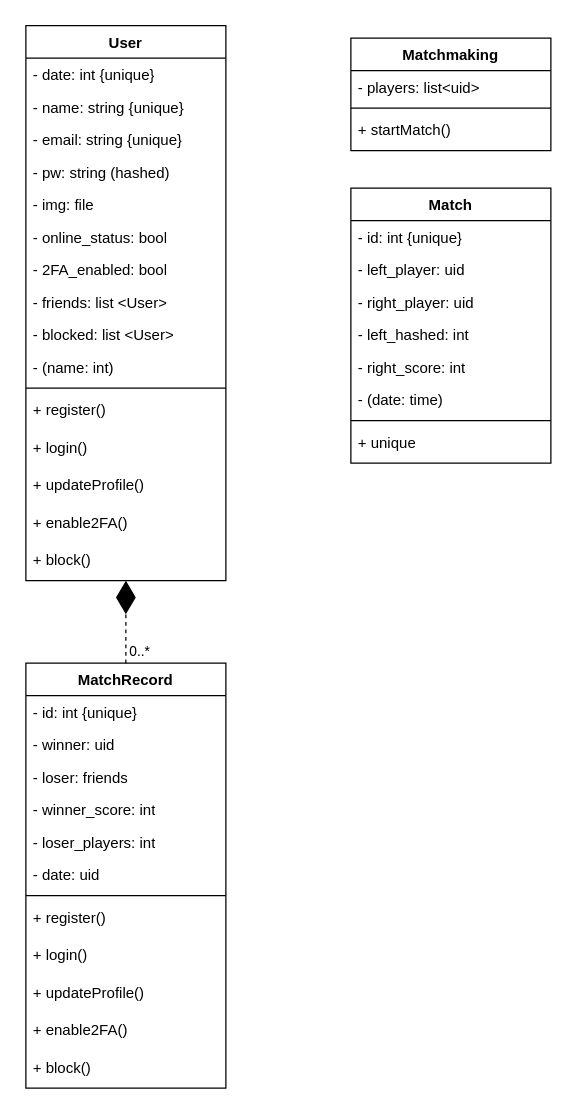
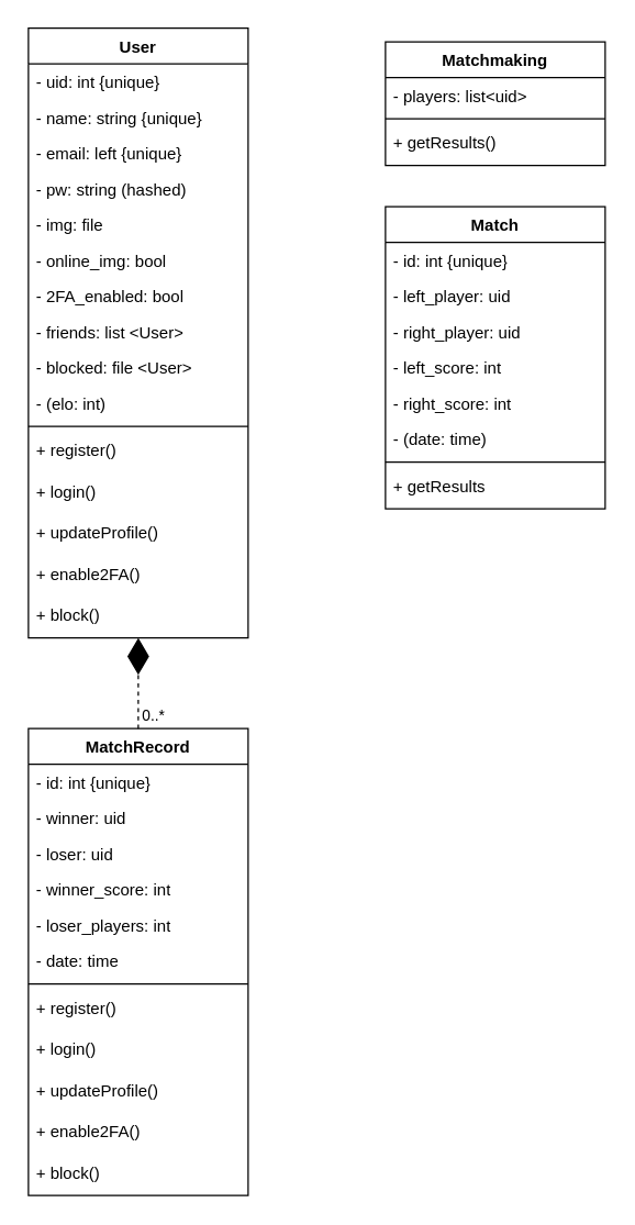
  <mxCell id="0" />
  <mxCell id="1" parent="0" />
  <mxCell id="2" value="User" style="swimlane;fontStyle=1;align=center;verticalAlign=top;childLayout=stackLayout;horizontal=1;startSize=26;horizontalStack=0;resizeParent=1;resizeParentMax=0;resizeLast=0;collapsible=1;marginBottom=0;whiteSpace=wrap;html=1;" parent="1" vertex="1"><mxGeometry x="20" y="20" width="160" height="444" as="geometry" /></mxCell>
- <mxCell id="3" value="- date: int {unique}" style="text;strokeColor=none;fillColor=none;align=left;verticalAlign=top;spacingLeft=4;spacingRight=4;overflow=hidden;rotatable=0;points=[[0,0.5],[1,0.5]];portConstraint=eastwest;whiteSpace=wrap;html=1;" parent="2" vertex="1"><mxGeometry y="26" width="160" height="26" as="geometry" /></mxCell>
+ <mxCell id="3" value="- uid: int {unique}" style="text;strokeColor=none;fillColor=none;align=left;verticalAlign=top;spacingLeft=4;spacingRight=4;overflow=hidden;rotatable=0;points=[[0,0.5],[1,0.5]];portConstraint=eastwest;whiteSpace=wrap;html=1;" parent="2" vertex="1"><mxGeometry y="26" width="160" height="26" as="geometry" /></mxCell>
  <mxCell id="4" value="&lt;div&gt;- name: string {unique}&lt;/div&gt;&amp;nbsp;" style="text;strokeColor=none;fillColor=none;align=left;verticalAlign=top;spacingLeft=4;spacingRight=4;overflow=hidden;rotatable=0;points=[[0,0.5],[1,0.5]];portConstraint=eastwest;whiteSpace=wrap;html=1;" parent="2" vertex="1"><mxGeometry y="52" width="160" height="26" as="geometry" /></mxCell>
- <mxCell id="5" value="&lt;div&gt;- email: string {unique}&lt;/div&gt;" style="text;strokeColor=none;fillColor=none;align=left;verticalAlign=top;spacingLeft=4;spacingRight=4;overflow=hidden;rotatable=0;points=[[0,0.5],[1,0.5]];portConstraint=eastwest;whiteSpace=wrap;html=1;" parent="2" vertex="1"><mxGeometry y="78" width="160" height="26" as="geometry" /></mxCell>
+ <mxCell id="5" value="&lt;div&gt;- email: left {unique}&lt;/div&gt;" style="text;strokeColor=none;fillColor=none;align=left;verticalAlign=top;spacingLeft=4;spacingRight=4;overflow=hidden;rotatable=0;points=[[0,0.5],[1,0.5]];portConstraint=eastwest;whiteSpace=wrap;html=1;" parent="2" vertex="1"><mxGeometry y="78" width="160" height="26" as="geometry" /></mxCell>
  <mxCell id="6" value="&lt;div&gt;- pw: string (hashed)&lt;br&gt;&lt;/div&gt;" style="text;strokeColor=none;fillColor=none;align=left;verticalAlign=top;spacingLeft=4;spacingRight=4;overflow=hidden;rotatable=0;points=[[0,0.5],[1,0.5]];portConstraint=eastwest;whiteSpace=wrap;html=1;" parent="2" vertex="1"><mxGeometry y="104" width="160" height="26" as="geometry" /></mxCell>
  <mxCell id="7" value="&lt;div&gt;- img: file&lt;br&gt;&lt;/div&gt;" style="text;strokeColor=none;fillColor=none;align=left;verticalAlign=top;spacingLeft=4;spacingRight=4;overflow=hidden;rotatable=0;points=[[0,0.5],[1,0.5]];portConstraint=eastwest;whiteSpace=wrap;html=1;" parent="2" vertex="1"><mxGeometry y="130" width="160" height="26" as="geometry" /></mxCell>
- <mxCell id="8" value="&lt;div&gt;- online_status: bool&lt;br&gt;&lt;/div&gt;" style="text;strokeColor=none;fillColor=none;align=left;verticalAlign=top;spacingLeft=4;spacingRight=4;overflow=hidden;rotatable=0;points=[[0,0.5],[1,0.5]];portConstraint=eastwest;whiteSpace=wrap;html=1;" parent="2" vertex="1"><mxGeometry y="156" width="160" height="26" as="geometry" /></mxCell>
+ <mxCell id="8" value="&lt;div&gt;- online_img: bool&lt;br&gt;&lt;/div&gt;" style="text;strokeColor=none;fillColor=none;align=left;verticalAlign=top;spacingLeft=4;spacingRight=4;overflow=hidden;rotatable=0;points=[[0,0.5],[1,0.5]];portConstraint=eastwest;whiteSpace=wrap;html=1;" parent="2" vertex="1"><mxGeometry y="156" width="160" height="26" as="geometry" /></mxCell>
  <mxCell id="9" value="&lt;div&gt;- 2FA_enabled: bool&lt;br&gt;&lt;/div&gt;" style="text;strokeColor=none;fillColor=none;align=left;verticalAlign=top;spacingLeft=4;spacingRight=4;overflow=hidden;rotatable=0;points=[[0,0.5],[1,0.5]];portConstraint=eastwest;whiteSpace=wrap;html=1;" parent="2" vertex="1"><mxGeometry y="182" width="160" height="26" as="geometry" /></mxCell>
  <mxCell id="10" value="&lt;div&gt;- friends: list &amp;lt;User&amp;gt;&lt;br&gt;&lt;/div&gt;" style="text;strokeColor=none;fillColor=none;align=left;verticalAlign=top;spacingLeft=4;spacingRight=4;overflow=hidden;rotatable=0;points=[[0,0.5],[1,0.5]];portConstraint=eastwest;whiteSpace=wrap;html=1;" parent="2" vertex="1"><mxGeometry y="208" width="160" height="26" as="geometry" /></mxCell>
- <mxCell id="11" value="&lt;div&gt;- blocked: list &amp;lt;User&amp;gt;&lt;br&gt;&lt;/div&gt;" style="text;strokeColor=none;fillColor=none;align=left;verticalAlign=top;spacingLeft=4;spacingRight=4;overflow=hidden;rotatable=0;points=[[0,0.5],[1,0.5]];portConstraint=eastwest;whiteSpace=wrap;html=1;" parent="2" vertex="1"><mxGeometry y="234" width="160" height="26" as="geometry" /></mxCell>
- <mxCell id="12" value="- (name: int)" style="text;strokeColor=none;fillColor=none;align=left;verticalAlign=top;spacingLeft=4;spacingRight=4;overflow=hidden;rotatable=0;points=[[0,0.5],[1,0.5]];portConstraint=eastwest;whiteSpace=wrap;html=1;" parent="2" vertex="1"><mxGeometry y="260" width="160" height="26" as="geometry" /></mxCell>
+ <mxCell id="11" value="&lt;div&gt;- blocked: file &amp;lt;User&amp;gt;&lt;br&gt;&lt;/div&gt;" style="text;strokeColor=none;fillColor=none;align=left;verticalAlign=top;spacingLeft=4;spacingRight=4;overflow=hidden;rotatable=0;points=[[0,0.5],[1,0.5]];portConstraint=eastwest;whiteSpace=wrap;html=1;" parent="2" vertex="1"><mxGeometry y="234" width="160" height="26" as="geometry" /></mxCell>
+ <mxCell id="12" value="- (elo: int)" style="text;strokeColor=none;fillColor=none;align=left;verticalAlign=top;spacingLeft=4;spacingRight=4;overflow=hidden;rotatable=0;points=[[0,0.5],[1,0.5]];portConstraint=eastwest;whiteSpace=wrap;html=1;" parent="2" vertex="1"><mxGeometry y="260" width="160" height="26" as="geometry" /></mxCell>
  <mxCell id="13" value="" style="line;strokeWidth=1;fillColor=none;align=left;verticalAlign=middle;spacingTop=-1;spacingLeft=3;spacingRight=3;rotatable=0;labelPosition=right;points=[];portConstraint=eastwest;strokeColor=inherit;" parent="2" vertex="1"><mxGeometry y="286" width="160" height="8" as="geometry" /></mxCell>
  <mxCell id="14" value="&lt;div&gt;+ register()&lt;/div&gt;" style="text;strokeColor=none;fillColor=none;align=left;verticalAlign=top;spacingLeft=4;spacingRight=4;overflow=hidden;rotatable=0;points=[[0,0.5],[1,0.5]];portConstraint=eastwest;whiteSpace=wrap;html=1;" parent="2" vertex="1"><mxGeometry y="294" width="160" height="30" as="geometry" /></mxCell>
  <mxCell id="15" value="&lt;div&gt;+ login()&lt;br&gt;&lt;/div&gt;" style="text;strokeColor=none;fillColor=none;align=left;verticalAlign=top;spacingLeft=4;spacingRight=4;overflow=hidden;rotatable=0;points=[[0,0.5],[1,0.5]];portConstraint=eastwest;whiteSpace=wrap;html=1;" parent="2" vertex="1"><mxGeometry y="324" width="160" height="30" as="geometry" /></mxCell>
  <mxCell id="16" value="+ updateProfile()" style="text;strokeColor=none;fillColor=none;align=left;verticalAlign=top;spacingLeft=4;spacingRight=4;overflow=hidden;rotatable=0;points=[[0,0.5],[1,0.5]];portConstraint=eastwest;whiteSpace=wrap;html=1;" parent="2" vertex="1"><mxGeometry y="354" width="160" height="30" as="geometry" /></mxCell>
  <mxCell id="17" value="+ enable2FA()" style="text;strokeColor=none;fillColor=none;align=left;verticalAlign=top;spacingLeft=4;spacingRight=4;overflow=hidden;rotatable=0;points=[[0,0.5],[1,0.5]];portConstraint=eastwest;whiteSpace=wrap;html=1;" parent="2" vertex="1"><mxGeometry y="384" width="160" height="30" as="geometry" /></mxCell>
  <mxCell id="18" value="+ block()" style="text;strokeColor=none;fillColor=none;align=left;verticalAlign=top;spacingLeft=4;spacingRight=4;overflow=hidden;rotatable=0;points=[[0,0.5],[1,0.5]];portConstraint=eastwest;whiteSpace=wrap;html=1;" parent="2" vertex="1"><mxGeometry y="414" width="160" height="30" as="geometry" /></mxCell>
  <mxCell id="19" value="MatchRecord" style="swimlane;fontStyle=1;align=center;verticalAlign=top;childLayout=stackLayout;horizontal=1;startSize=26;horizontalStack=0;resizeParent=1;resizeParentMax=0;resizeLast=0;collapsible=1;marginBottom=0;whiteSpace=wrap;html=1;" parent="1" vertex="1"><mxGeometry x="20" y="530" width="160" height="340" as="geometry" /></mxCell>
  <mxCell id="20" value="- id: int {unique}" style="text;strokeColor=none;fillColor=none;align=left;verticalAlign=top;spacingLeft=4;spacingRight=4;overflow=hidden;rotatable=0;points=[[0,0.5],[1,0.5]];portConstraint=eastwest;whiteSpace=wrap;html=1;" parent="19" vertex="1"><mxGeometry y="26" width="160" height="26" as="geometry" /></mxCell>
  <mxCell id="21" value="- winner: uid" style="text;strokeColor=none;fillColor=none;align=left;verticalAlign=top;spacingLeft=4;spacingRight=4;overflow=hidden;rotatable=0;points=[[0,0.5],[1,0.5]];portConstraint=eastwest;whiteSpace=wrap;html=1;" parent="19" vertex="1"><mxGeometry y="52" width="160" height="26" as="geometry" /></mxCell>
- <mxCell id="22" value="&lt;div&gt;- loser: friends&lt;br&gt;&lt;/div&gt;" style="text;strokeColor=none;fillColor=none;align=left;verticalAlign=top;spacingLeft=4;spacingRight=4;overflow=hidden;rotatable=0;points=[[0,0.5],[1,0.5]];portConstraint=eastwest;whiteSpace=wrap;html=1;" parent="19" vertex="1"><mxGeometry y="78" width="160" height="26" as="geometry" /></mxCell>
+ <mxCell id="22" value="&lt;div&gt;- loser: uid&lt;br&gt;&lt;/div&gt;" style="text;strokeColor=none;fillColor=none;align=left;verticalAlign=top;spacingLeft=4;spacingRight=4;overflow=hidden;rotatable=0;points=[[0,0.5],[1,0.5]];portConstraint=eastwest;whiteSpace=wrap;html=1;" parent="19" vertex="1"><mxGeometry y="78" width="160" height="26" as="geometry" /></mxCell>
  <mxCell id="23" value="&lt;div&gt;- winner_score: int&lt;br&gt;&lt;/div&gt;" style="text;strokeColor=none;fillColor=none;align=left;verticalAlign=top;spacingLeft=4;spacingRight=4;overflow=hidden;rotatable=0;points=[[0,0.5],[1,0.5]];portConstraint=eastwest;whiteSpace=wrap;html=1;" parent="19" vertex="1"><mxGeometry y="104" width="160" height="26" as="geometry" /></mxCell>
  <mxCell id="24" value="- loser_players: int" style="text;strokeColor=none;fillColor=none;align=left;verticalAlign=top;spacingLeft=4;spacingRight=4;overflow=hidden;rotatable=0;points=[[0,0.5],[1,0.5]];portConstraint=eastwest;whiteSpace=wrap;html=1;" parent="19" vertex="1"><mxGeometry y="130" width="160" height="26" as="geometry" /></mxCell>
- <mxCell id="25" value="&lt;div&gt;- date: uid&lt;/div&gt;" style="text;strokeColor=none;fillColor=none;align=left;verticalAlign=top;spacingLeft=4;spacingRight=4;overflow=hidden;rotatable=0;points=[[0,0.5],[1,0.5]];portConstraint=eastwest;whiteSpace=wrap;html=1;" parent="19" vertex="1"><mxGeometry y="156" width="160" height="26" as="geometry" /></mxCell>
+ <mxCell id="25" value="&lt;div&gt;- date: time&lt;/div&gt;" style="text;strokeColor=none;fillColor=none;align=left;verticalAlign=top;spacingLeft=4;spacingRight=4;overflow=hidden;rotatable=0;points=[[0,0.5],[1,0.5]];portConstraint=eastwest;whiteSpace=wrap;html=1;" parent="19" vertex="1"><mxGeometry y="156" width="160" height="26" as="geometry" /></mxCell>
  <mxCell id="26" value="" style="line;strokeWidth=1;fillColor=none;align=left;verticalAlign=middle;spacingTop=-1;spacingLeft=3;spacingRight=3;rotatable=0;labelPosition=right;points=[];portConstraint=eastwest;strokeColor=inherit;" parent="19" vertex="1"><mxGeometry y="182" width="160" height="8" as="geometry" /></mxCell>
  <mxCell id="27" value="&lt;div&gt;+ register()&lt;/div&gt;" style="text;strokeColor=none;fillColor=none;align=left;verticalAlign=top;spacingLeft=4;spacingRight=4;overflow=hidden;rotatable=0;points=[[0,0.5],[1,0.5]];portConstraint=eastwest;whiteSpace=wrap;html=1;" parent="19" vertex="1"><mxGeometry y="190" width="160" height="30" as="geometry" /></mxCell>
  <mxCell id="28" value="&lt;div&gt;+ login()&lt;br&gt;&lt;/div&gt;" style="text;strokeColor=none;fillColor=none;align=left;verticalAlign=top;spacingLeft=4;spacingRight=4;overflow=hidden;rotatable=0;points=[[0,0.5],[1,0.5]];portConstraint=eastwest;whiteSpace=wrap;html=1;" parent="19" vertex="1"><mxGeometry y="220" width="160" height="30" as="geometry" /></mxCell>
  <mxCell id="29" value="+ updateProfile()" style="text;strokeColor=none;fillColor=none;align=left;verticalAlign=top;spacingLeft=4;spacingRight=4;overflow=hidden;rotatable=0;points=[[0,0.5],[1,0.5]];portConstraint=eastwest;whiteSpace=wrap;html=1;" parent="19" vertex="1"><mxGeometry y="250" width="160" height="30" as="geometry" /></mxCell>
  <mxCell id="30" value="+ enable2FA()" style="text;strokeColor=none;fillColor=none;align=left;verticalAlign=top;spacingLeft=4;spacingRight=4;overflow=hidden;rotatable=0;points=[[0,0.5],[1,0.5]];portConstraint=eastwest;whiteSpace=wrap;html=1;" parent="19" vertex="1"><mxGeometry y="280" width="160" height="30" as="geometry" /></mxCell>
  <mxCell id="31" value="+ block()" style="text;strokeColor=none;fillColor=none;align=left;verticalAlign=top;spacingLeft=4;spacingRight=4;overflow=hidden;rotatable=0;points=[[0,0.5],[1,0.5]];portConstraint=eastwest;whiteSpace=wrap;html=1;" parent="19" vertex="1"><mxGeometry y="310" width="160" height="30" as="geometry" /></mxCell>
  <mxCell id="32" value="" style="endArrow=diamondThin;endFill=1;endSize=24;html=1;rounded=0;entryX=0.5;entryY=1;entryDx=0;entryDy=0;exitX=0.5;exitY=0;exitDx=0;exitDy=0;dashed=1;" parent="1" target="2" edge="1" source="19"><mxGeometry width="160" relative="1" as="geometry"><mxPoint x="100" y="520" as="sourcePoint" /><mxPoint x="340" y="250" as="targetPoint" /></mxGeometry></mxCell>
  <mxCell id="33" value="0..*" style="edgeLabel;html=1;align=center;verticalAlign=middle;resizable=0;points=[];" parent="32" vertex="1" connectable="0"><mxGeometry x="-0.457" y="-1" relative="1" as="geometry"><mxPoint x="9" y="8" as="offset" /></mxGeometry></mxCell>
  <mxCell id="34" value="Match" style="swimlane;fontStyle=1;align=center;verticalAlign=top;childLayout=stackLayout;horizontal=1;startSize=26;horizontalStack=0;resizeParent=1;resizeParentMax=0;resizeLast=0;collapsible=1;marginBottom=0;whiteSpace=wrap;html=1;" parent="1" vertex="1"><mxGeometry x="280" y="150" width="160" height="220" as="geometry" /></mxCell>
  <mxCell id="35" value="- id: int {unique}" style="text;strokeColor=none;fillColor=none;align=left;verticalAlign=top;spacingLeft=4;spacingRight=4;overflow=hidden;rotatable=0;points=[[0,0.5],[1,0.5]];portConstraint=eastwest;whiteSpace=wrap;html=1;" parent="34" vertex="1"><mxGeometry y="26" width="160" height="26" as="geometry" /></mxCell>
  <mxCell id="36" value="- left_player: uid" style="text;strokeColor=none;fillColor=none;align=left;verticalAlign=top;spacingLeft=4;spacingRight=4;overflow=hidden;rotatable=0;points=[[0,0.5],[1,0.5]];portConstraint=eastwest;whiteSpace=wrap;html=1;" parent="34" vertex="1"><mxGeometry y="52" width="160" height="26" as="geometry" /></mxCell>
  <mxCell id="37" value="&lt;div&gt;- right_player: uid&lt;br&gt;&lt;/div&gt;" style="text;strokeColor=none;fillColor=none;align=left;verticalAlign=top;spacingLeft=4;spacingRight=4;overflow=hidden;rotatable=0;points=[[0,0.5],[1,0.5]];portConstraint=eastwest;whiteSpace=wrap;html=1;" parent="34" vertex="1"><mxGeometry y="78" width="160" height="26" as="geometry" /></mxCell>
- <mxCell id="38" value="&lt;div&gt;- left_hashed: int&lt;br&gt;&lt;/div&gt;" style="text;strokeColor=none;fillColor=none;align=left;verticalAlign=top;spacingLeft=4;spacingRight=4;overflow=hidden;rotatable=0;points=[[0,0.5],[1,0.5]];portConstraint=eastwest;whiteSpace=wrap;html=1;" parent="34" vertex="1"><mxGeometry y="104" width="160" height="26" as="geometry" /></mxCell>
+ <mxCell id="38" value="&lt;div&gt;- left_score: int&lt;br&gt;&lt;/div&gt;" style="text;strokeColor=none;fillColor=none;align=left;verticalAlign=top;spacingLeft=4;spacingRight=4;overflow=hidden;rotatable=0;points=[[0,0.5],[1,0.5]];portConstraint=eastwest;whiteSpace=wrap;html=1;" parent="34" vertex="1"><mxGeometry y="104" width="160" height="26" as="geometry" /></mxCell>
  <mxCell id="39" value="- right_score: int" style="text;strokeColor=none;fillColor=none;align=left;verticalAlign=top;spacingLeft=4;spacingRight=4;overflow=hidden;rotatable=0;points=[[0,0.5],[1,0.5]];portConstraint=eastwest;whiteSpace=wrap;html=1;" parent="34" vertex="1"><mxGeometry y="130" width="160" height="26" as="geometry" /></mxCell>
  <mxCell id="40" value="&lt;div&gt;- (date: time)&lt;br&gt;&lt;/div&gt;" style="text;strokeColor=none;fillColor=none;align=left;verticalAlign=top;spacingLeft=4;spacingRight=4;overflow=hidden;rotatable=0;points=[[0,0.5],[1,0.5]];portConstraint=eastwest;whiteSpace=wrap;html=1;" parent="34" vertex="1"><mxGeometry y="156" width="160" height="26" as="geometry" /></mxCell>
  <mxCell id="41" value="" style="line;strokeWidth=1;fillColor=none;align=left;verticalAlign=middle;spacingTop=-1;spacingLeft=3;spacingRight=3;rotatable=0;labelPosition=right;points=[];portConstraint=eastwest;strokeColor=inherit;" parent="34" vertex="1"><mxGeometry y="182" width="160" height="8" as="geometry" /></mxCell>
- <mxCell id="42" value="&lt;div&gt;+ unique&lt;br&gt;&lt;/div&gt;" style="text;strokeColor=none;fillColor=none;align=left;verticalAlign=top;spacingLeft=4;spacingRight=4;overflow=hidden;rotatable=0;points=[[0,0.5],[1,0.5]];portConstraint=eastwest;whiteSpace=wrap;html=1;" parent="34" vertex="1"><mxGeometry y="190" width="160" height="30" as="geometry" /></mxCell>
+ <mxCell id="42" value="&lt;div&gt;+ getResults&lt;br&gt;&lt;/div&gt;" style="text;strokeColor=none;fillColor=none;align=left;verticalAlign=top;spacingLeft=4;spacingRight=4;overflow=hidden;rotatable=0;points=[[0,0.5],[1,0.5]];portConstraint=eastwest;whiteSpace=wrap;html=1;" parent="34" vertex="1"><mxGeometry y="190" width="160" height="30" as="geometry" /></mxCell>
  <mxCell id="43" value="Matchmaking" style="swimlane;fontStyle=1;align=center;verticalAlign=top;childLayout=stackLayout;horizontal=1;startSize=26;horizontalStack=0;resizeParent=1;resizeParentMax=0;resizeLast=0;collapsible=1;marginBottom=0;whiteSpace=wrap;html=1;" parent="1" vertex="1"><mxGeometry x="280" y="30" width="160" height="90" as="geometry" /></mxCell>
  <mxCell id="44" value="- players: list&amp;lt;uid&amp;gt;" style="text;strokeColor=none;fillColor=none;align=left;verticalAlign=top;spacingLeft=4;spacingRight=4;overflow=hidden;rotatable=0;points=[[0,0.5],[1,0.5]];portConstraint=eastwest;whiteSpace=wrap;html=1;" parent="43" vertex="1"><mxGeometry y="26" width="160" height="26" as="geometry" /></mxCell>
  <mxCell id="45" value="" style="line;strokeWidth=1;fillColor=none;align=left;verticalAlign=middle;spacingTop=-1;spacingLeft=3;spacingRight=3;rotatable=0;labelPosition=right;points=[];portConstraint=eastwest;strokeColor=inherit;" parent="43" vertex="1"><mxGeometry y="52" width="160" height="8" as="geometry" /></mxCell>
- <mxCell id="46" value="&lt;div&gt;+ startMatch()&lt;br&gt;&lt;/div&gt;" style="text;strokeColor=none;fillColor=none;align=left;verticalAlign=top;spacingLeft=4;spacingRight=4;overflow=hidden;rotatable=0;points=[[0,0.5],[1,0.5]];portConstraint=eastwest;whiteSpace=wrap;html=1;" parent="43" vertex="1"><mxGeometry y="60" width="160" height="30" as="geometry" /></mxCell>
+ <mxCell id="46" value="&lt;div&gt;+ getResults()&lt;br&gt;&lt;/div&gt;" style="text;strokeColor=none;fillColor=none;align=left;verticalAlign=top;spacingLeft=4;spacingRight=4;overflow=hidden;rotatable=0;points=[[0,0.5],[1,0.5]];portConstraint=eastwest;whiteSpace=wrap;html=1;" parent="43" vertex="1"><mxGeometry y="60" width="160" height="30" as="geometry" /></mxCell>
